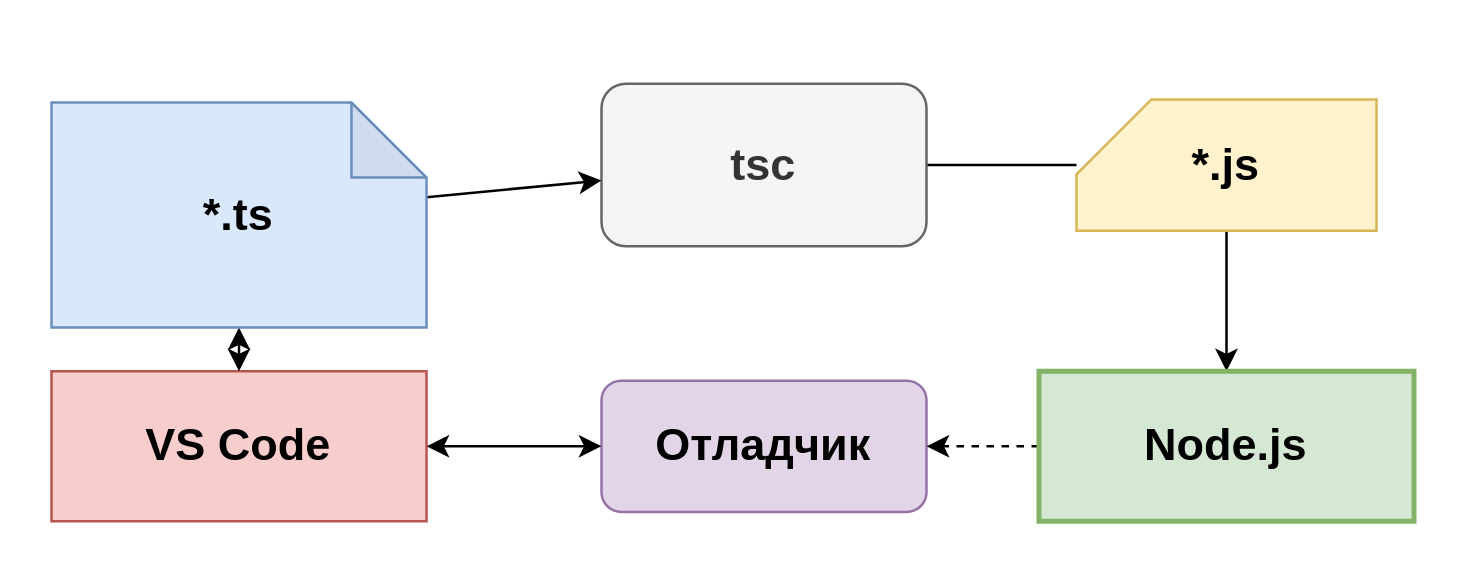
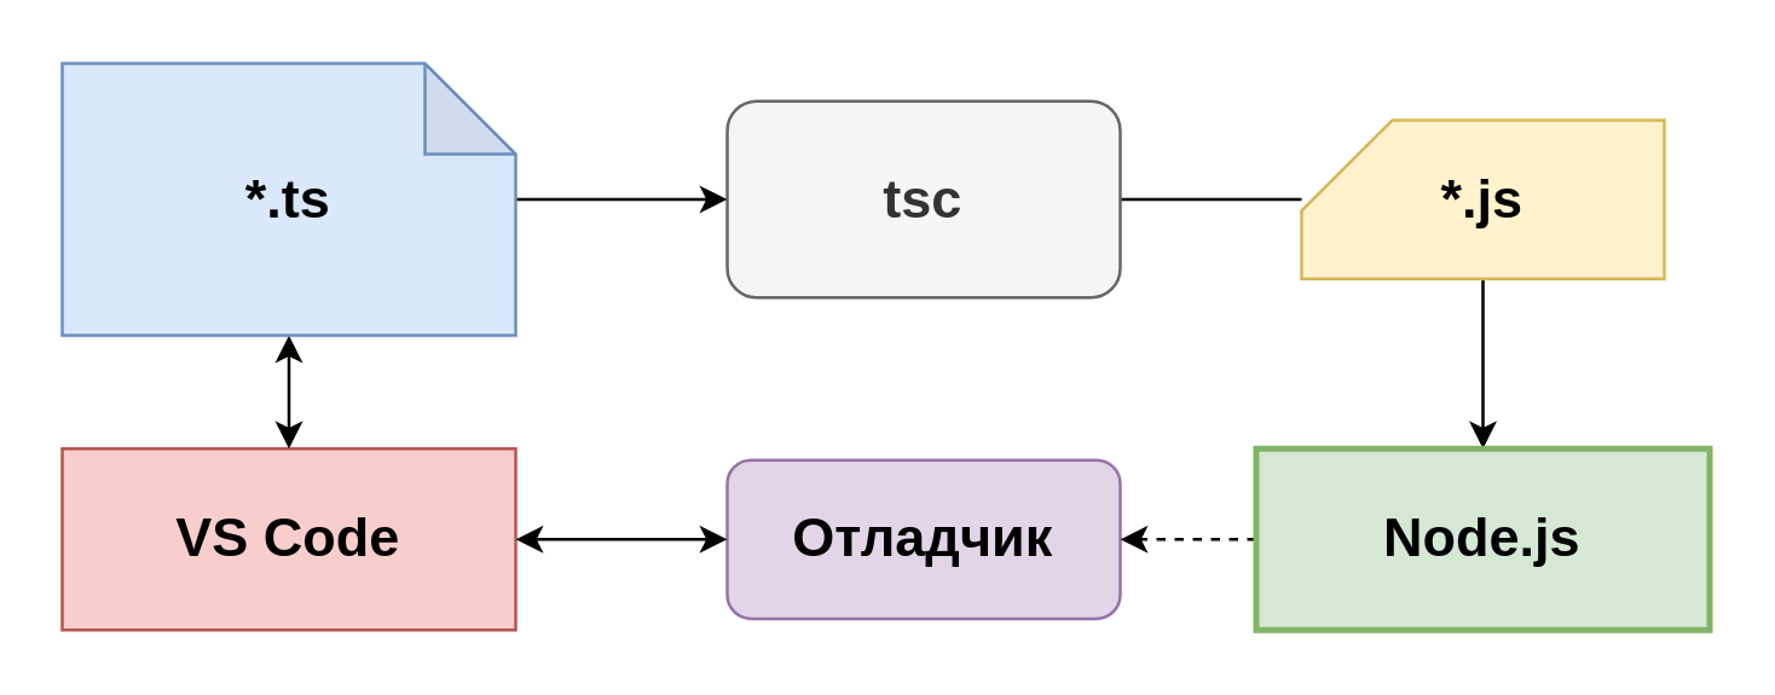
  <mxCell id="0" />
  <mxCell id="1" parent="0" />
  <mxCell id="2" value="VS Code" style="rounded=0;whiteSpace=wrap;html=1;fontSize=18;fontStyle=1;fillColor=#f8cecc;strokeColor=#b85450;" parent="1" vertex="1"><mxGeometry x="20" y="148" width="150" height="60" as="geometry" /></mxCell>
  <mxCell id="3" value="" style="endArrow=classic;startArrow=classic;html=1;entryX=0.5;entryY=1;entryDx=0;entryDy=0;exitX=0.5;exitY=0;exitDx=0;exitDy=0;entryPerimeter=0;" parent="1" source="2" target="7" edge="1"><mxGeometry width="50" height="50" relative="1" as="geometry"><mxPoint x="160" y="168" as="sourcePoint" /><mxPoint x="80" y="108" as="targetPoint" /></mxGeometry></mxCell>
  <mxCell id="4" style="edgeStyle=none;html=1;endArrow=none;" parent="1" source="5" target="9" edge="1"><mxGeometry relative="1" as="geometry" /></mxCell>
  <mxCell id="5" value="tsc" style="rounded=1;whiteSpace=wrap;html=1;fontSize=18;fontStyle=1;fillColor=#f5f5f5;fontColor=#333333;strokeColor=#666666;" parent="1" vertex="1"><mxGeometry x="240" y="33" width="130" height="65" as="geometry" /></mxCell>
  <mxCell id="6" style="edgeStyle=none;html=1;" parent="1" source="7" target="5" edge="1"><mxGeometry relative="1" as="geometry" /></mxCell>
- <mxCell id="7" value="*.ts" style="shape=note;whiteSpace=wrap;html=1;backgroundOutline=1;darkOpacity=0.05;fillColor=#dae8fc;strokeColor=#6c8ebf;fontSize=18;fontStyle=1" parent="1" vertex="1"><mxGeometry x="20" y="40.5" width="150" height="90" as="geometry" /></mxCell>
+ <mxCell id="7" value="*.ts" style="shape=note;whiteSpace=wrap;html=1;backgroundOutline=1;darkOpacity=0.05;fillColor=#dae8fc;strokeColor=#6c8ebf;fontSize=18;fontStyle=1" parent="1" vertex="1"><mxGeometry x="20" y="20.5" width="150" height="90" as="geometry" /></mxCell>
  <mxCell id="8" style="edgeStyle=none;html=1;" parent="1" source="9" target="12" edge="1"><mxGeometry relative="1" as="geometry" /></mxCell>
  <mxCell id="9" value="*.js" style="shape=card;whiteSpace=wrap;html=1;fontSize=18;fontStyle=1;fillColor=#fff2cc;strokeColor=#d6b656;" parent="1" vertex="1"><mxGeometry x="430" y="39.25" width="120" height="52.5" as="geometry" /></mxCell>
  <mxCell id="10" value="Отладчик" style="rounded=1;whiteSpace=wrap;html=1;fontSize=18;fontStyle=1;fillColor=#e1d5e7;strokeColor=#9673a6;" parent="1" vertex="1"><mxGeometry x="240" y="151.75" width="130" height="52.5" as="geometry" /></mxCell>
  <mxCell id="11" style="edgeStyle=none;html=1;dashed=1;" parent="1" source="12" target="10" edge="1"><mxGeometry relative="1" as="geometry" /></mxCell>
  <mxCell id="12" value="Node.js" style="rounded=0;whiteSpace=wrap;html=1;fontSize=18;fontStyle=1;fillColor=#d5e8d4;strokeColor=#82b366;strokeWidth=2;glass=0;shadow=0;" parent="1" vertex="1"><mxGeometry x="415" y="148" width="150" height="60" as="geometry" /></mxCell>
  <mxCell id="13" value="" style="endArrow=classic;startArrow=classic;html=1;exitX=1;exitY=0.5;exitDx=0;exitDy=0;entryX=0;entryY=0.5;entryDx=0;entryDy=0;" parent="1" source="2" target="10" edge="1"><mxGeometry width="50" height="50" relative="1" as="geometry"><mxPoint x="240" y="168" as="sourcePoint" /><mxPoint x="290" y="118" as="targetPoint" /></mxGeometry></mxCell>
